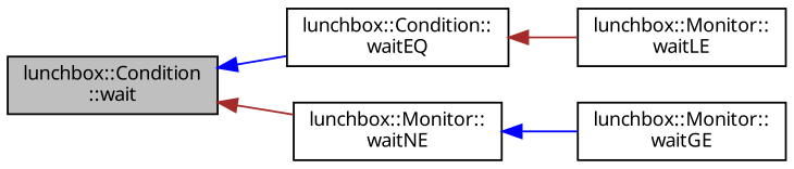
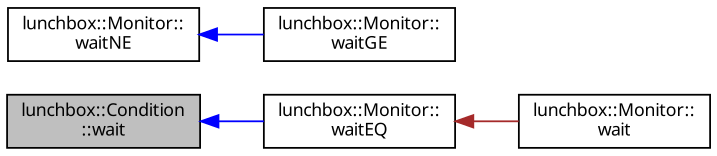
  digraph {
    rankdir=LR
    node [color=black fillcolor=white fontname=Sans fontsize=10 shape=record style=filled]
    edge [color=blue dir=back fontname=Sans fontsize=10 labelfontname=Sans labelfontsize=10 style=solid]
    n1 [fillcolor=grey75 fontcolor=black height=0.2 label="lunchbox::Condition\l::wait" width=0.4]
-   n2 [height=0.2 label="lunchbox::Condition::\lwaitEQ" width=0.4]
+   n2 [height=0.2 label="lunchbox::Monitor::\lwaitEQ" width=0.4]
    n3 [height=0.2 label="lunchbox::Monitor::\lwaitNE" width=0.4]
-   n4 [height=0.2 label="lunchbox::Monitor::\lwaitLE" width=0.4]
+   n4 [height=0.2 label="lunchbox::Monitor::\lwait" width=0.4]
    n5 [height=0.2 label="lunchbox::Monitor::\lwaitGE" width=0.4]
    n1 -> n2
-   n1 -> n3 [color=brown]
    n2 -> n4 [color=brown]
    n3 -> n5
  }
